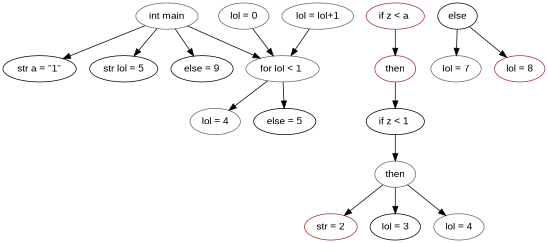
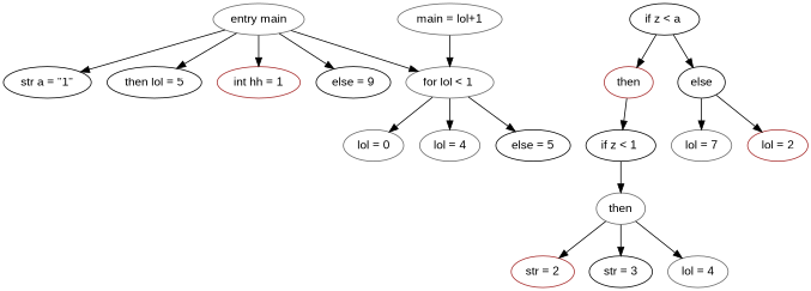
  digraph {
    fontname="Liberation Sans"
    node [color=gray40 fontname="Liberation Sans"]
    edge [fontname="Liberation Sans"]
-   n1 [label="int main"]
+   n1 [label="entry main"]
    n2 [color=black label="str a = \"1\""]
-   n3 [color=black label="str lol = 5"]
+   n3 [color=black label="then lol = 5"]
+   n4 [color=brown label="int hh = 1"]
    n5 [label="for lol < 1 "]
    n6 [color=black label="else = 9"]
-   n7 [color=brown label="if z < a "]
+   n7 [color=black label="if z < a "]
    n8 [color=brown label=then]
    n9 [color=black label=else]
    n10 [label="lol = 0"]
    n11 [label="lol = 4"]
    n12 [color=black label="else = 5"]
    n13 [color=black label="if z < 1 "]
    n14 [label="lol = 7"]
-   n15 [color=brown label="lol = 8"]
-   n16 [label="lol = lol+1"]
+   n15 [color=brown label="lol = 2"]
+   n16 [label="main = lol+1"]
    n17 [label=then]
    n18 [color=brown label="str = 2"]
-   n19 [color=black label="lol = 3"]
+   n19 [color=black label="str = 3"]
    n20 [label="lol = 4"]
    n1 -> n2
    n1 -> n3
+   n1 -> n4
    n1 -> n5
    n1 -> n6
-   n10 -> n5
+   n5 -> n10
    n5 -> n11
    n5 -> n12
    n7 -> n8
+   n7 -> n9
    n8 -> n13
    n9 -> n14
    n9 -> n15
    n13 -> n17
    n16 -> n5
    n17 -> n18
    n17 -> n19
    n17 -> n20
  }
